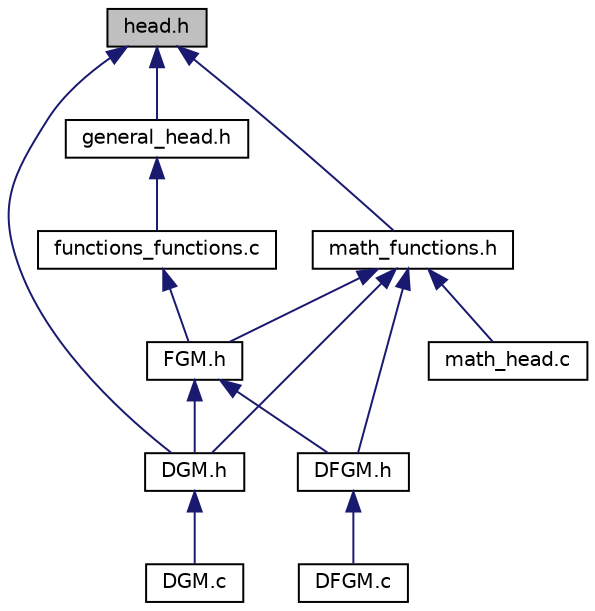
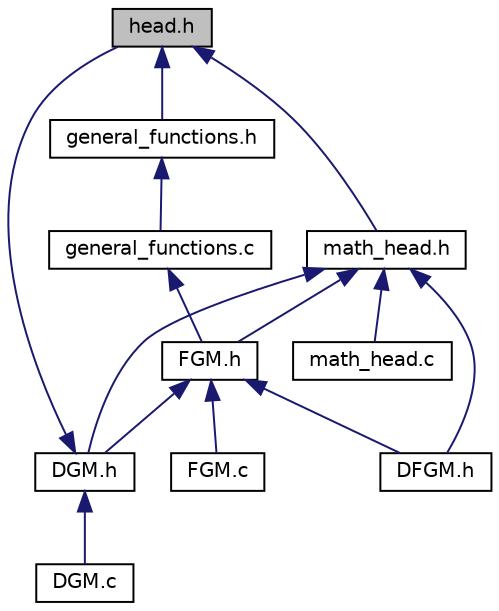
  digraph {
    node [color=black fillcolor=white fontname=Helvetica fontsize=10 shape=record style=filled]
    edge [color=midnightblue dir=back fontname=Helvetica fontsize=10 labelfontname=Helvetica labelfontsize=10 style=solid]
    n1 [fillcolor=grey75 fontcolor=black height=0.2 label="head.h" width=0.4]
-   n2 [height=0.2 label="math_functions.h" width=0.4]
+   n2 [height=0.2 label="math_head.h" width=0.4]
    n3 [height=0.2 label="DGM.h" width=0.4]
-   n4 [height=0.2 label="general_head.h" width=0.4]
+   n4 [height=0.2 label="general_functions.h" width=0.4]
    n5 [height=0.2 label="DFGM.h" width=0.4]
-   n6 [height=0.2 label="DFGM.c" width=0.4]
    n7 [height=0.2 label="FGM.h" width=0.4]
    n8 [height=0.2 label="math_head.c" width=0.4]
+   n9 [height=0.2 label="FGM.c" width=0.4]
    n10 [height=0.2 label="DGM.c" width=0.4]
-   n11 [height=0.2 label="functions_functions.c" width=0.4]
+   n11 [height=0.2 label="general_functions.c" width=0.4]
    n1 -> n2
-   n1 -> n3
+   n3 -> n1
    n1 -> n4
    n2 -> n3
    n2 -> n5
    n2 -> n7
    n2 -> n8
    n3 -> n10
    n4 -> n11
-   n5 -> n6
    n7 -> n3
    n7 -> n5
+   n7 -> n9
    n11 -> n7
  }
